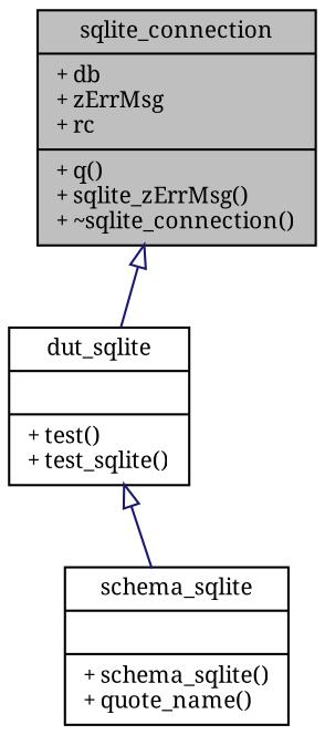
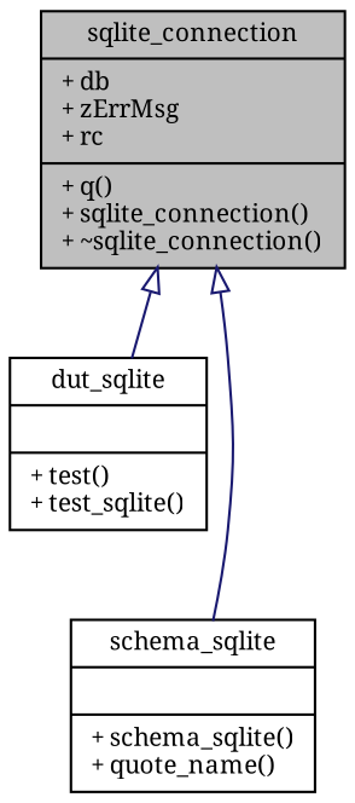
  digraph {
    fontname="Noto Serif"
    node [color=black fillcolor=white fontname="Noto Serif" fontsize=10 shape=record style=filled]
    edge [arrowtail=onormal color=midnightblue dir=back fontname="Noto Serif" fontsize=10 labelfontname=Helvetica labelfontsize=10 style=solid]
-   n1 [fillcolor=grey75 fontcolor=black height=0.2 label="{sqlite_connection\n|+ db\l+ zErrMsg\l+ rc\l|+ q()\l+ sqlite_zErrMsg()\l+ ~sqlite_connection()\l}" width=0.4]
+   n1 [fillcolor=grey75 fontcolor=black height=0.2 label="{sqlite_connection\n|+ db\l+ zErrMsg\l+ rc\l|+ q()\l+ sqlite_connection()\l+ ~sqlite_connection()\l}" width=0.4]
    n2 [height=0.2 label="{dut_sqlite\n||+ test()\l+ test_sqlite()\l}" width=0.4]
    n3 [height=0.2 label="{schema_sqlite\n||+ schema_sqlite()\l+ quote_name()\l}" width=0.4]
    n1 -> n2
-   n2 -> n3
+   n1 -> n3
  }
